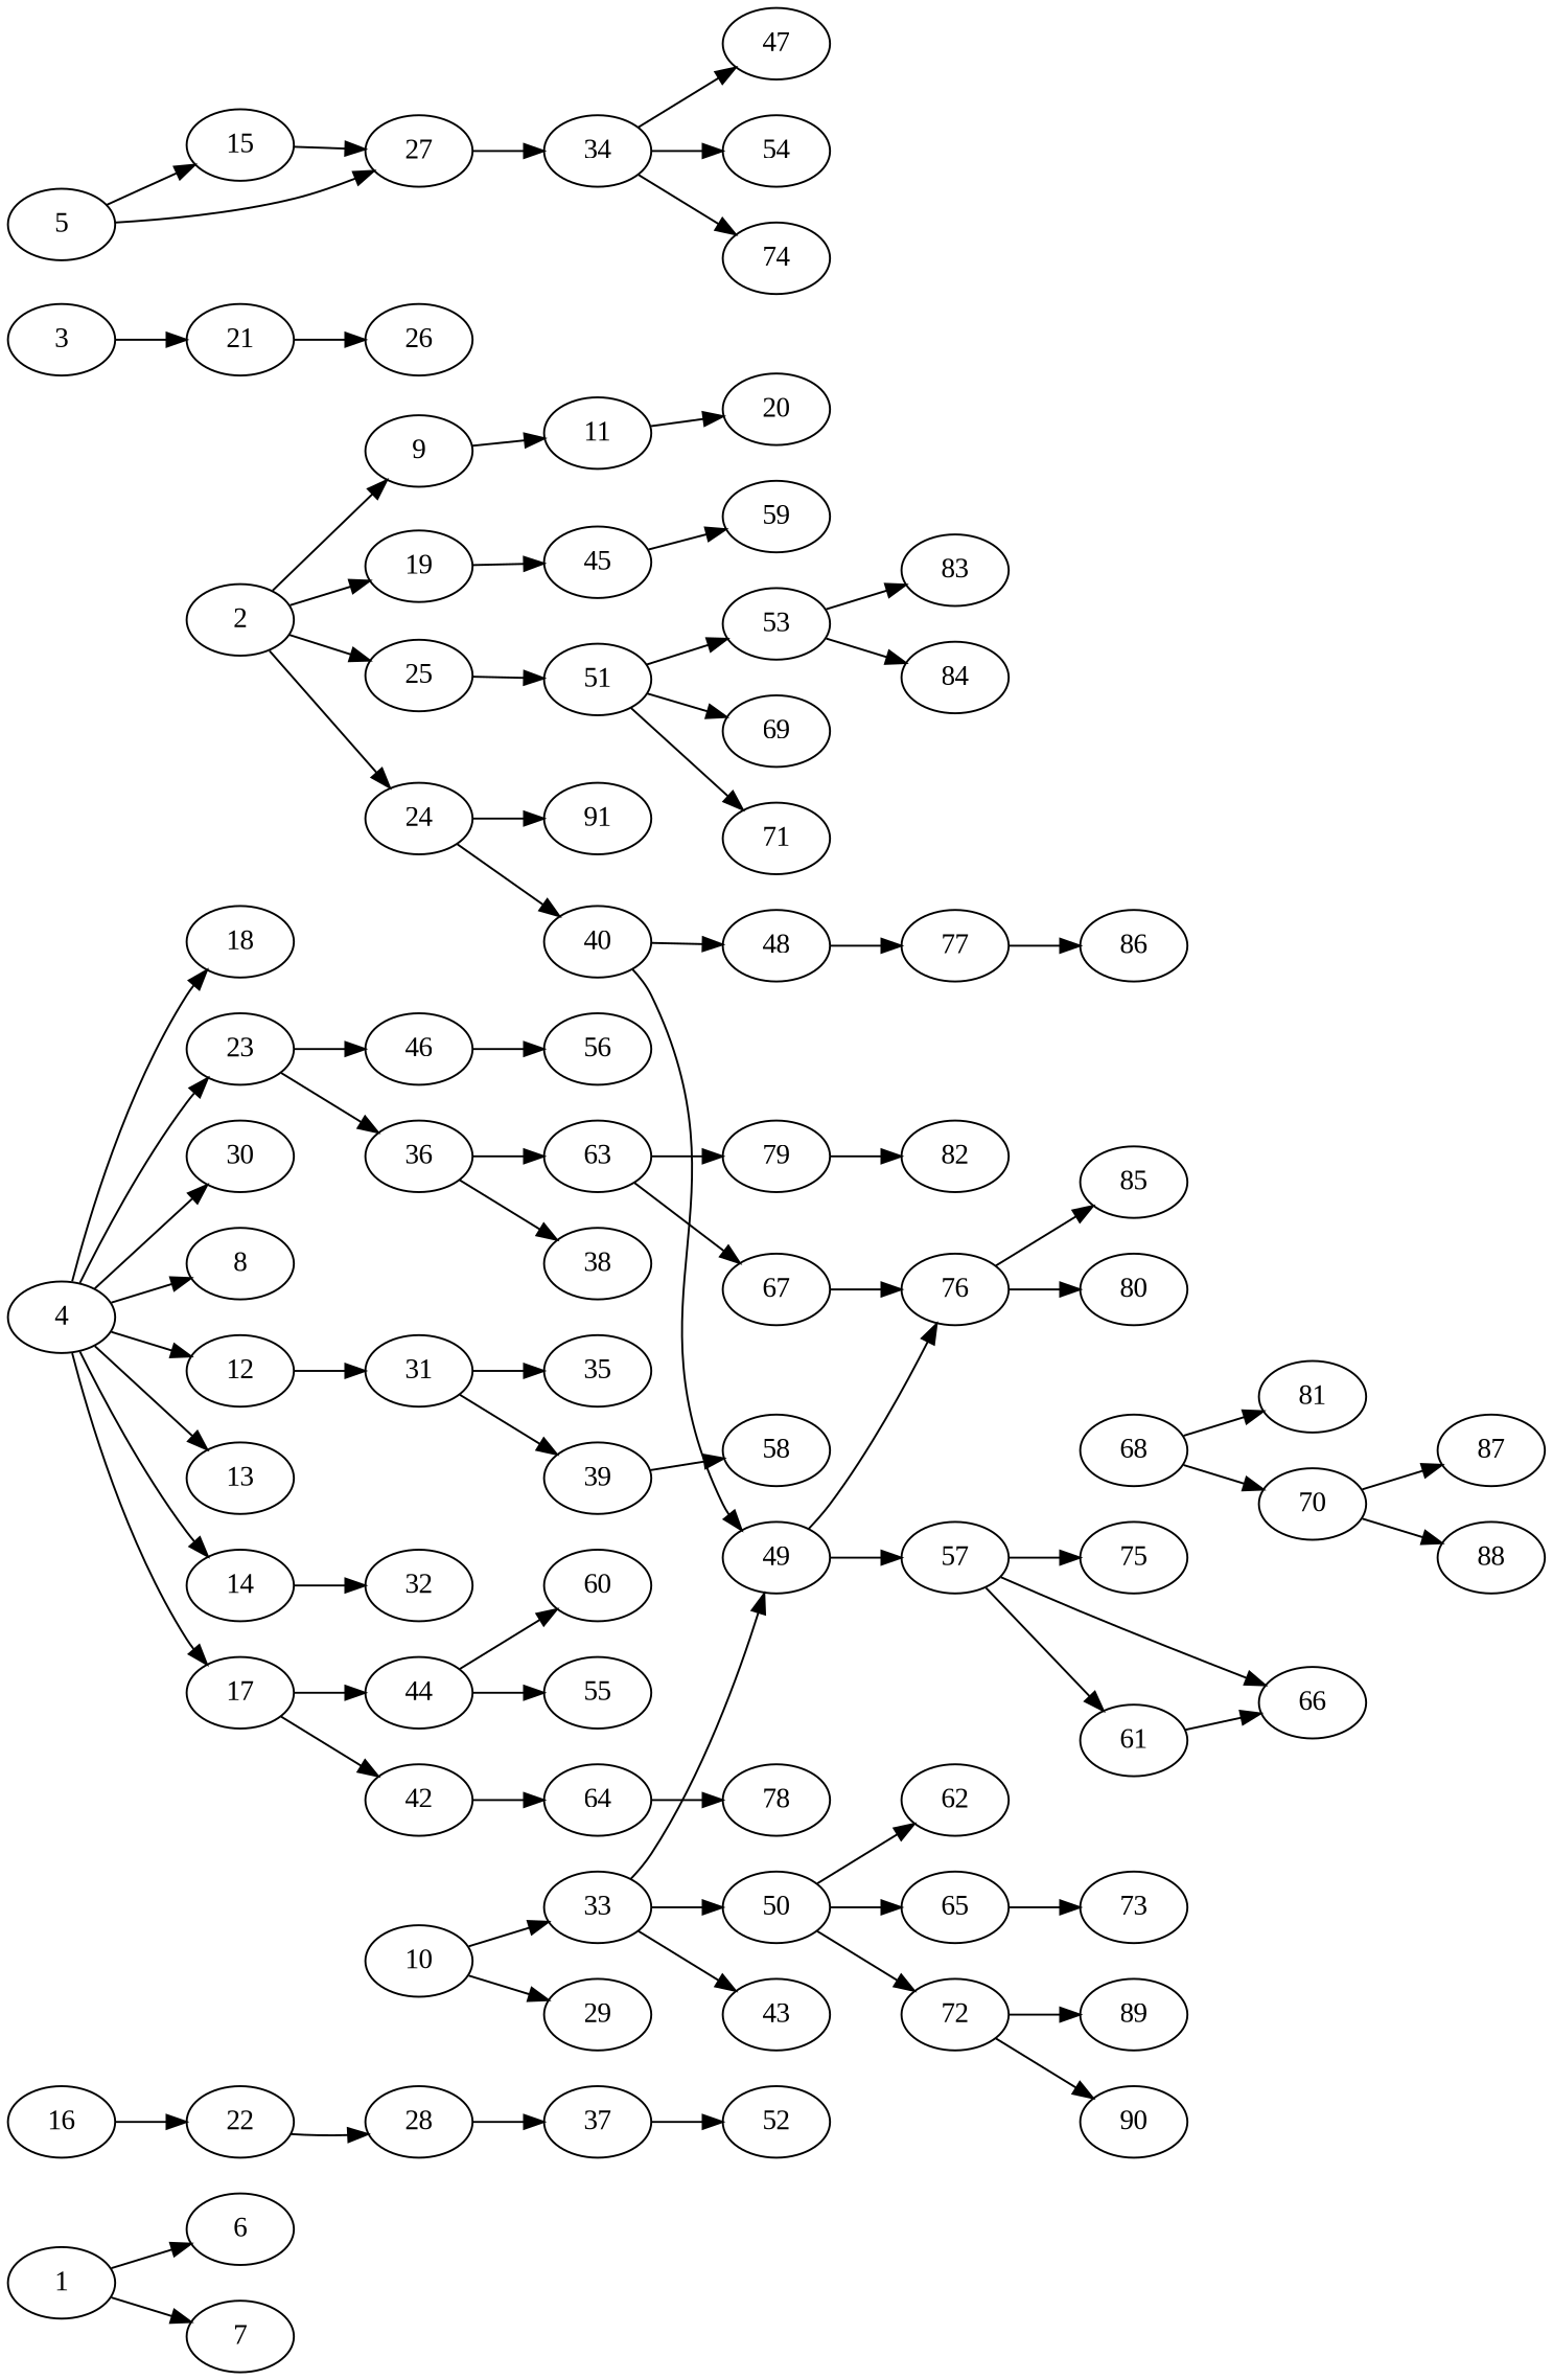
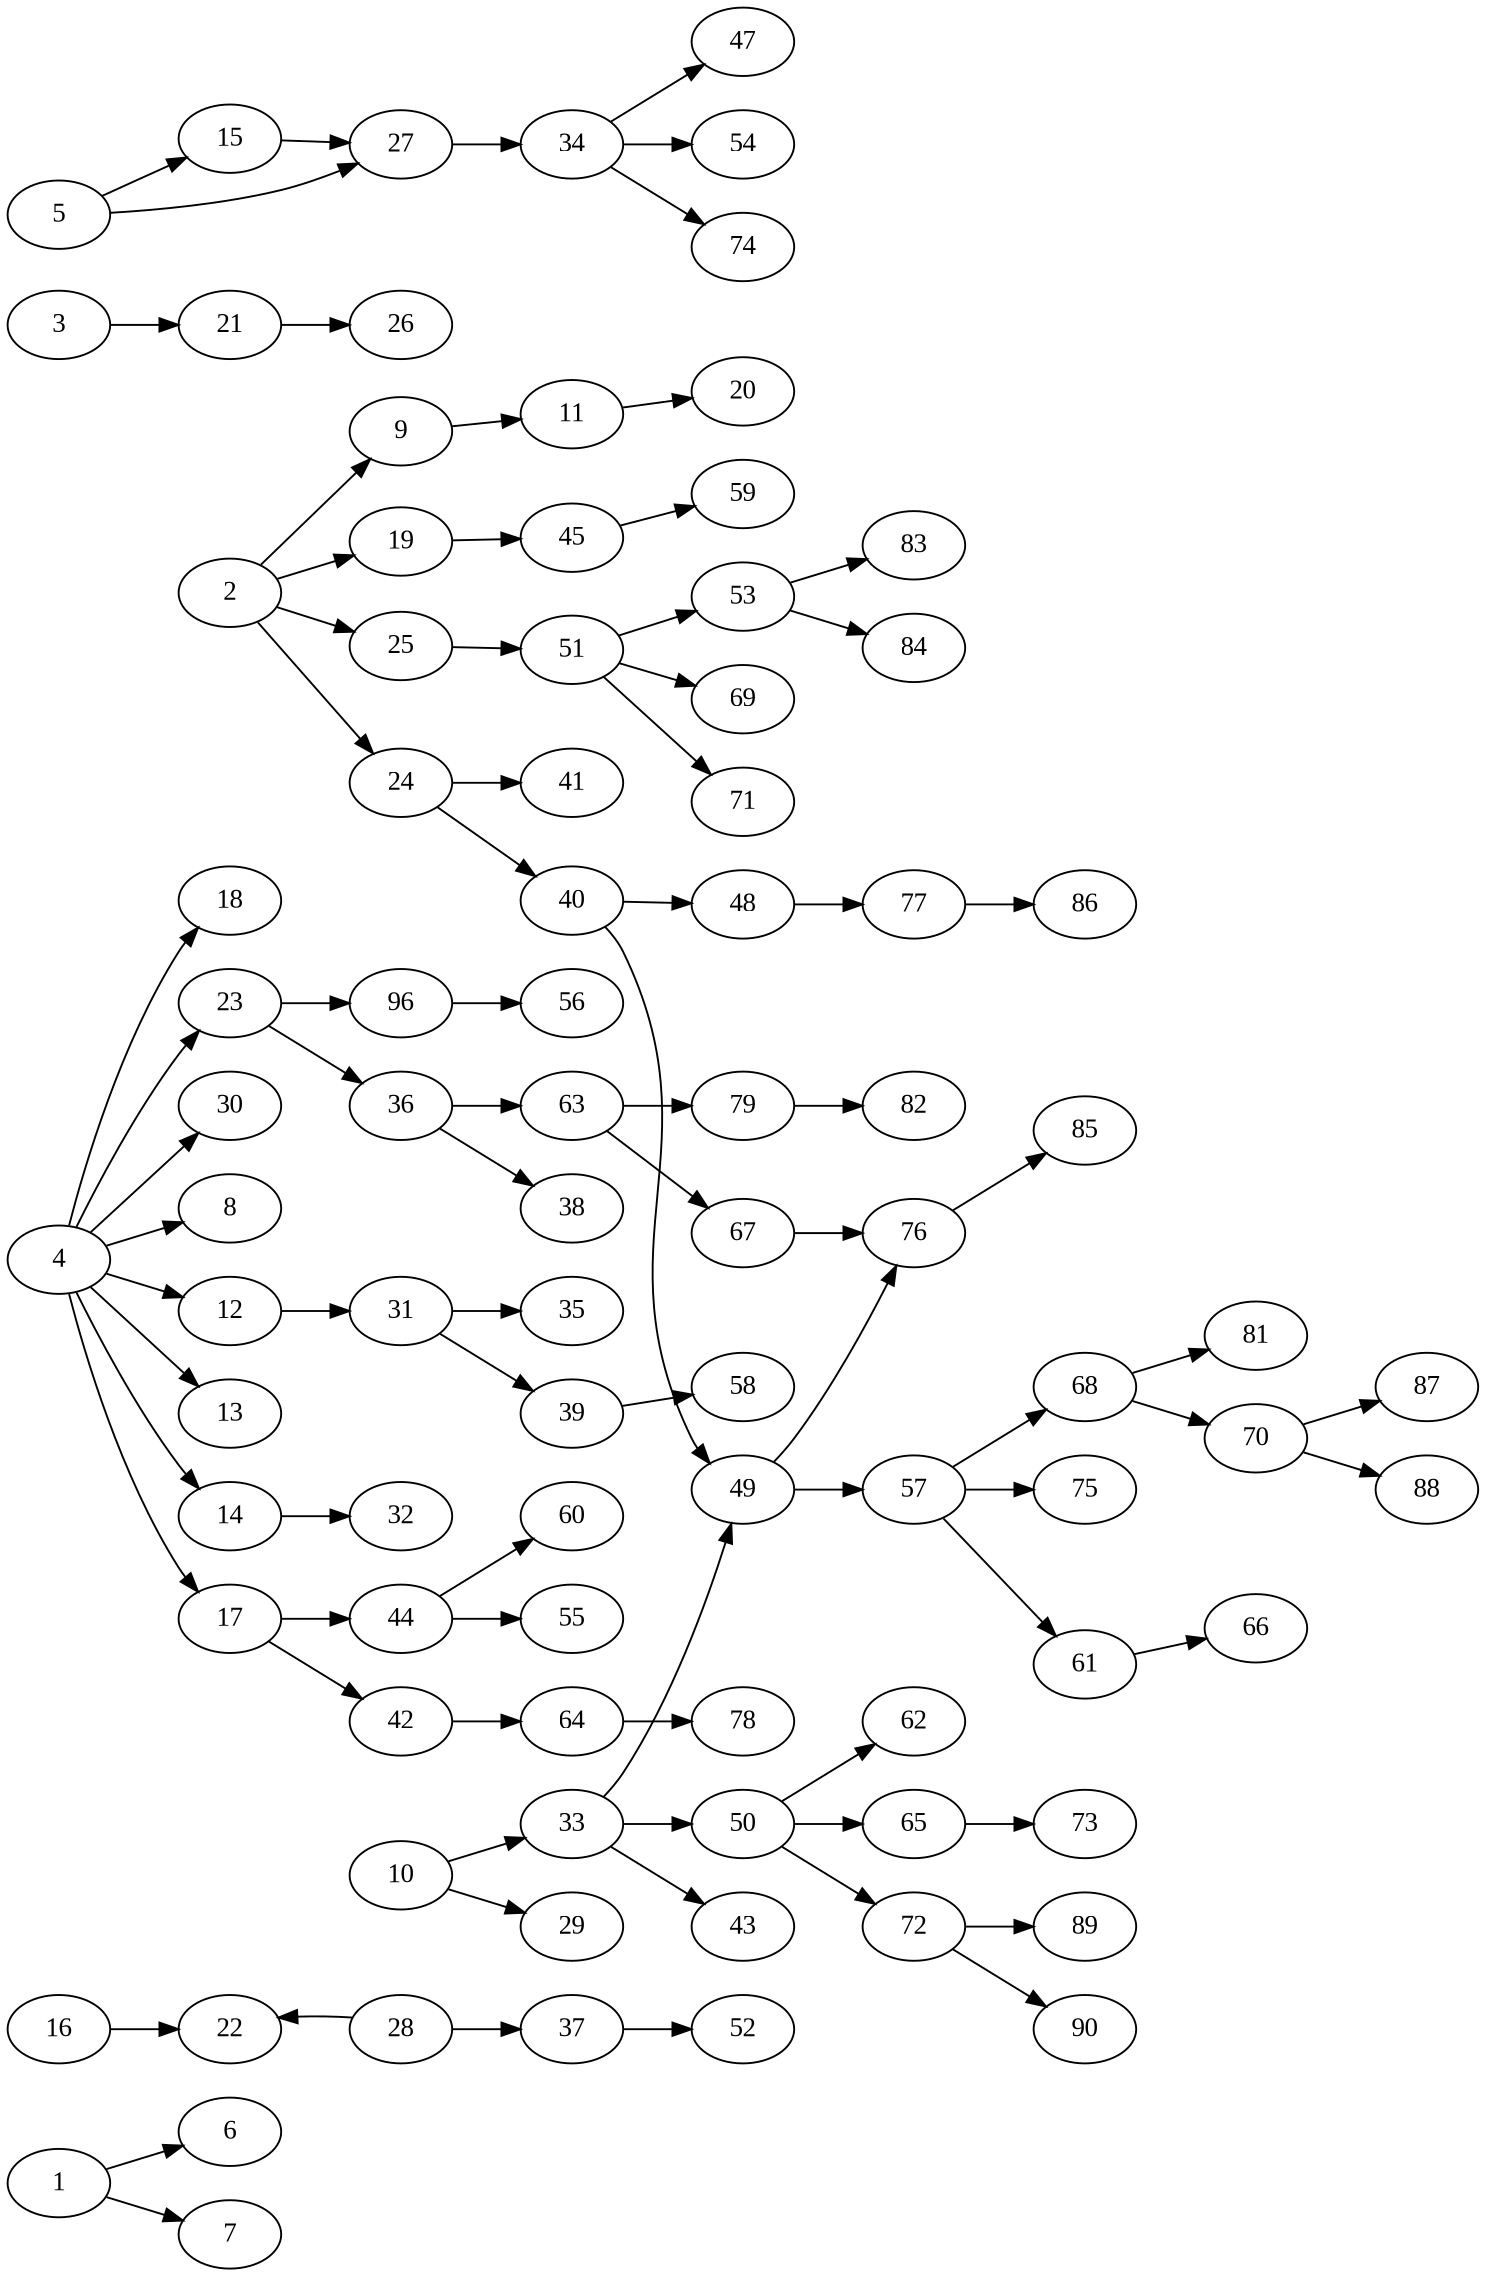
  digraph {
    fontname="Liberation Serif"
    rankdir=LR
    node [alpha=0.10 fontname="Liberation Serif"]
    edge [fontname="Liberation Serif"]
    1 [alpha=0.03]
    6 [alpha=0.18]
    7 [alpha=0.15]
    22 [alpha=0.06]
    16
    28
    2 [alpha=0.19]
    9 [alpha=0.16]
    19 [alpha=0.19]
    24 [alpha=0.18]
    25 [alpha=0.02]
    11 [alpha=0.13]
    45 [alpha=0.11]
    40 [alpha=0.09]
-   41 [alpha=0.17 label=91]
+   41 [alpha=0.17]
    51
    20 [alpha=0.03]
    59 [alpha=0.01]
    49 [alpha=0.14]
    48 [alpha=0.14]
    53 [alpha=0.07]
    69 [alpha=0.16]
    71 [alpha=0.13]
    3 [alpha=0.20]
    21 [alpha=0.09]
    26
    4 [alpha=0.17]
    8
    12 [alpha=0.01]
    13 [alpha=0.04]
    14 [alpha=0.09]
    17 [alpha=0.18]
    18
    23 [alpha=0.05]
    30 [alpha=0.18]
    31 [alpha=0.06]
    32 [alpha=0.06]
    42 [alpha=0.08]
    44 [alpha=0.04]
    36 [alpha=0.04]
-   46 [alpha=0.09]
+   46 [alpha=0.09 label=96]
    35 [alpha=0.04]
    39 [alpha=0.18]
    64 [alpha=0.00]
    55 [alpha=0.01]
    60 [alpha=0.12]
    38
    63
    56 [alpha=0.14]
    5 [alpha=0.05]
    15 [alpha=0.19]
    27
    10 [alpha=0.03]
    29 [alpha=0.02]
    33 [alpha=0.02]
    43 [alpha=0.15]
    50 [alpha=0.09]
    34 [alpha=0.18]
    57
    76 [alpha=0.18]
    62 [alpha=0.09]
    65 [alpha=0.17]
    72 [alpha=0.06]
    58 [alpha=0.16]
    47 [alpha=0.20]
    54 [alpha=0.17]
    74 [alpha=0.06]
    37 [alpha=0.09]
    78 [alpha=0.12]
    52 [alpha=0.20]
    67 [alpha=0.17]
    79 [alpha=0.11]
    77 [alpha=0.02]
    83 [alpha=0.18]
    84 [alpha=0.15]
    61 [alpha=0.14]
    68 [alpha=0.06]
    75 [alpha=0.16]
-   80 [alpha=0.09]
    85 [alpha=0.08]
    73 [alpha=0.02]
    89 [alpha=0.11]
    90 [alpha=0.02]
    82 [alpha=0.15]
    86 [alpha=0.02]
    66 [alpha=0.20]
    70 [alpha=0.00]
    81 [alpha=0.16]
    87 [alpha=0.17]
    88 [alpha=0.05]
    1 -> 6
    1 -> 7
-   22 -> 28
+   28 -> 22
    16 -> 22
    28 -> 37
    2 -> 9
    2 -> 19
    2 -> 24
    2 -> 25
    9 -> 11
    19 -> 45
    24 -> 40
    24 -> 41
    25 -> 51
    11 -> 20
    45 -> 59
    40 -> 49
    40 -> 48
    51 -> 53
    51 -> 69
    51 -> 71
    49 -> 57
    49 -> 76
    48 -> 77
    53 -> 83
    53 -> 84
    3 -> 21
    21 -> 26
    4 -> 8
    4 -> 12
    4 -> 13
    4 -> 14
    4 -> 17
    4 -> 18
    4 -> 23
    4 -> 30
    12 -> 31
    14 -> 32
    17 -> 42
    17 -> 44
    23 -> 36
    23 -> 46
    31 -> 35
    31 -> 39
    42 -> 64
    44 -> 55
    44 -> 60
    36 -> 38
    36 -> 63
    46 -> 56
    39 -> 58
    64 -> 78
    63 -> 67
    63 -> 79
    5 -> 15
    5 -> 27
    15 -> 27
    27 -> 34
    10 -> 29
    10 -> 33
    33 -> 49
    33 -> 43
    33 -> 50
    50 -> 62
    50 -> 65
    50 -> 72
    34 -> 47
    34 -> 54
    34 -> 74
    57 -> 61
-   57 -> 66
+   57 -> 68
    57 -> 75
-   76 -> 80
    76 -> 85
    65 -> 73
    72 -> 89
    72 -> 90
    37 -> 52
    67 -> 76
    79 -> 82
    77 -> 86
    61 -> 66
    68 -> 70
    68 -> 81
    70 -> 87
    70 -> 88
  }
